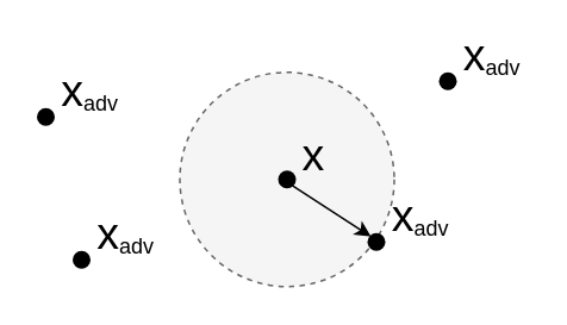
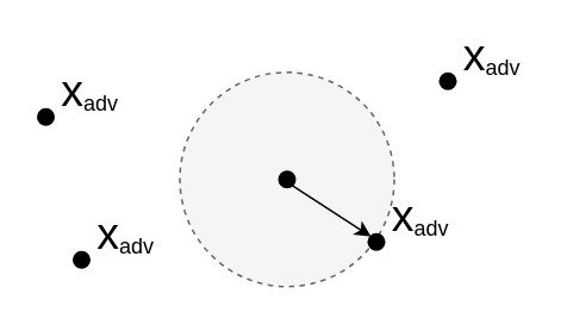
  <mxCell id="0" />
  <mxCell id="1" parent="0" />
  <mxCell id="2" value="" style="ellipse;whiteSpace=wrap;html=1;aspect=fixed;strokeWidth=1;fillColor=#f5f5f5;dashed=1;strokeColor=#666666;fontColor=#333333;" vertex="1" parent="1"><mxGeometry x="100" y="40" width="120" height="120" as="geometry" /></mxCell>
  <mxCell id="3" value="" style="group" vertex="1" connectable="0" parent="1"><mxGeometry x="155" y="75" width="40" height="30" as="geometry" /></mxCell>
  <mxCell id="4" value="" style="shape=ellipse;strokeColor=none;html=1;fillColor=#000000;" vertex="1" parent="3"><mxGeometry y="20" width="10" height="10" as="geometry" /></mxCell>
- <mxCell id="5" value="&lt;font size=&quot;1&quot;&gt;&lt;span style=&quot;font-size: 25px&quot;&gt;x&lt;/span&gt;&lt;/font&gt;" style="text;html=1;strokeColor=none;fillColor=none;align=center;verticalAlign=middle;whiteSpace=wrap;rounded=0;strokeWidth=2;" vertex="1" parent="3"><mxGeometry width="40" height="20" as="geometry" /></mxCell>
  <mxCell id="6" value="" style="group" vertex="1" connectable="0" parent="1"><mxGeometry x="20" y="40" width="50" height="30" as="geometry" /></mxCell>
  <mxCell id="7" value="" style="group" vertex="1" connectable="0" parent="6"><mxGeometry x="10" width="40" height="30" as="geometry" /></mxCell>
  <mxCell id="8" value="&lt;font size=&quot;1&quot;&gt;&lt;span style=&quot;font-size: 25px&quot;&gt;x&lt;/span&gt;&lt;sub&gt;&lt;font style=&quot;font-size: 12px&quot;&gt;adv&lt;/font&gt;&lt;/sub&gt;&lt;/font&gt;" style="text;html=1;strokeColor=none;fillColor=none;align=center;verticalAlign=middle;whiteSpace=wrap;rounded=0;strokeWidth=2;" vertex="1" parent="7"><mxGeometry width="40" height="20" as="geometry" /></mxCell>
  <mxCell id="9" value="" style="shape=ellipse;strokeColor=none;html=1;fillColor=#000000;" vertex="1" parent="6"><mxGeometry y="20" width="10" height="10" as="geometry" /></mxCell>
  <mxCell id="10" value="" style="group" vertex="1" connectable="0" parent="1"><mxGeometry x="205" y="110" width="50" height="30" as="geometry" /></mxCell>
  <mxCell id="11" value="" style="group" vertex="1" connectable="0" parent="10"><mxGeometry x="10" width="40" height="30" as="geometry" /></mxCell>
  <mxCell id="12" value="&lt;font size=&quot;1&quot;&gt;&lt;span style=&quot;font-size: 25px&quot;&gt;x&lt;/span&gt;&lt;sub&gt;&lt;font style=&quot;font-size: 12px&quot;&gt;adv&lt;/font&gt;&lt;/sub&gt;&lt;/font&gt;" style="text;html=1;strokeColor=none;fillColor=none;align=center;verticalAlign=middle;whiteSpace=wrap;rounded=0;strokeWidth=2;" vertex="1" parent="11"><mxGeometry width="40" height="20" as="geometry" /></mxCell>
  <mxCell id="13" value="" style="shape=ellipse;strokeColor=none;html=1;fillColor=#000000;" vertex="1" parent="10"><mxGeometry y="20" width="10" height="10" as="geometry" /></mxCell>
  <mxCell id="14" value="" style="group" vertex="1" connectable="0" parent="1"><mxGeometry x="245" y="20" width="50" height="30" as="geometry" /></mxCell>
  <mxCell id="15" value="" style="group" vertex="1" connectable="0" parent="14"><mxGeometry x="10" width="40" height="30" as="geometry" /></mxCell>
  <mxCell id="16" value="&lt;font size=&quot;1&quot;&gt;&lt;span style=&quot;font-size: 25px&quot;&gt;x&lt;/span&gt;&lt;sub&gt;&lt;font style=&quot;font-size: 12px&quot;&gt;adv&lt;/font&gt;&lt;/sub&gt;&lt;/font&gt;" style="text;html=1;strokeColor=none;fillColor=none;align=center;verticalAlign=middle;whiteSpace=wrap;rounded=0;strokeWidth=2;" vertex="1" parent="15"><mxGeometry width="40" height="20" as="geometry" /></mxCell>
  <mxCell id="17" value="" style="shape=ellipse;strokeColor=none;html=1;fillColor=#000000;" vertex="1" parent="14"><mxGeometry y="20" width="10" height="10" as="geometry" /></mxCell>
  <mxCell id="18" value="" style="group" vertex="1" connectable="0" parent="1"><mxGeometry x="40" y="120" width="50" height="30" as="geometry" /></mxCell>
  <mxCell id="19" value="" style="group" vertex="1" connectable="0" parent="18"><mxGeometry x="10" width="40" height="30" as="geometry" /></mxCell>
  <mxCell id="20" value="&lt;font size=&quot;1&quot;&gt;&lt;span style=&quot;font-size: 25px&quot;&gt;x&lt;/span&gt;&lt;sub&gt;&lt;font style=&quot;font-size: 12px&quot;&gt;adv&lt;/font&gt;&lt;/sub&gt;&lt;/font&gt;" style="text;html=1;strokeColor=none;fillColor=none;align=center;verticalAlign=middle;whiteSpace=wrap;rounded=0;strokeWidth=2;" vertex="1" parent="19"><mxGeometry width="40" height="20" as="geometry" /></mxCell>
  <mxCell id="21" value="" style="shape=ellipse;strokeColor=none;html=1;fillColor=#000000;" vertex="1" parent="18"><mxGeometry y="20" width="10" height="10" as="geometry" /></mxCell>
  <mxCell id="22" style="edgeStyle=none;rounded=0;orthogonalLoop=1;jettySize=auto;html=1;exitX=0.793;exitY=0.837;exitDx=0;exitDy=0;exitPerimeter=0;" edge="1" parent="1" source="4"><mxGeometry relative="1" as="geometry"><mxPoint x="207" y="132" as="targetPoint" /></mxGeometry></mxCell>
